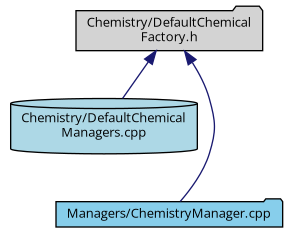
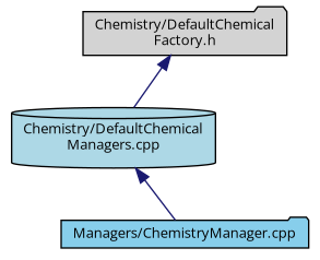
  digraph {
    fontname="Open Sans"
    node [color=black fontname="Open Sans" fontsize=10 shape=folder style=filled]
    edge [color=midnightblue dir=back fontname="Open Sans" fontsize=10 labelfontname=Helvetica labelfontsize=10 style=solid]
    n1 [fillcolor=lightgrey fontcolor=black height=0.2 label="Chemistry/DefaultChemical\lFactory.h" width=0.4]
    n2 [fillcolor=lightblue height=0.2 label="Chemistry/DefaultChemical\lManagers.cpp" shape=cylinder width=0.4]
    n3 [fillcolor=skyblue height=0.2 label="Managers/ChemistryManager.cpp" width=0.4]
    n1 -> n2
-   n1 -> n3
+   n2 -> n3
  }
